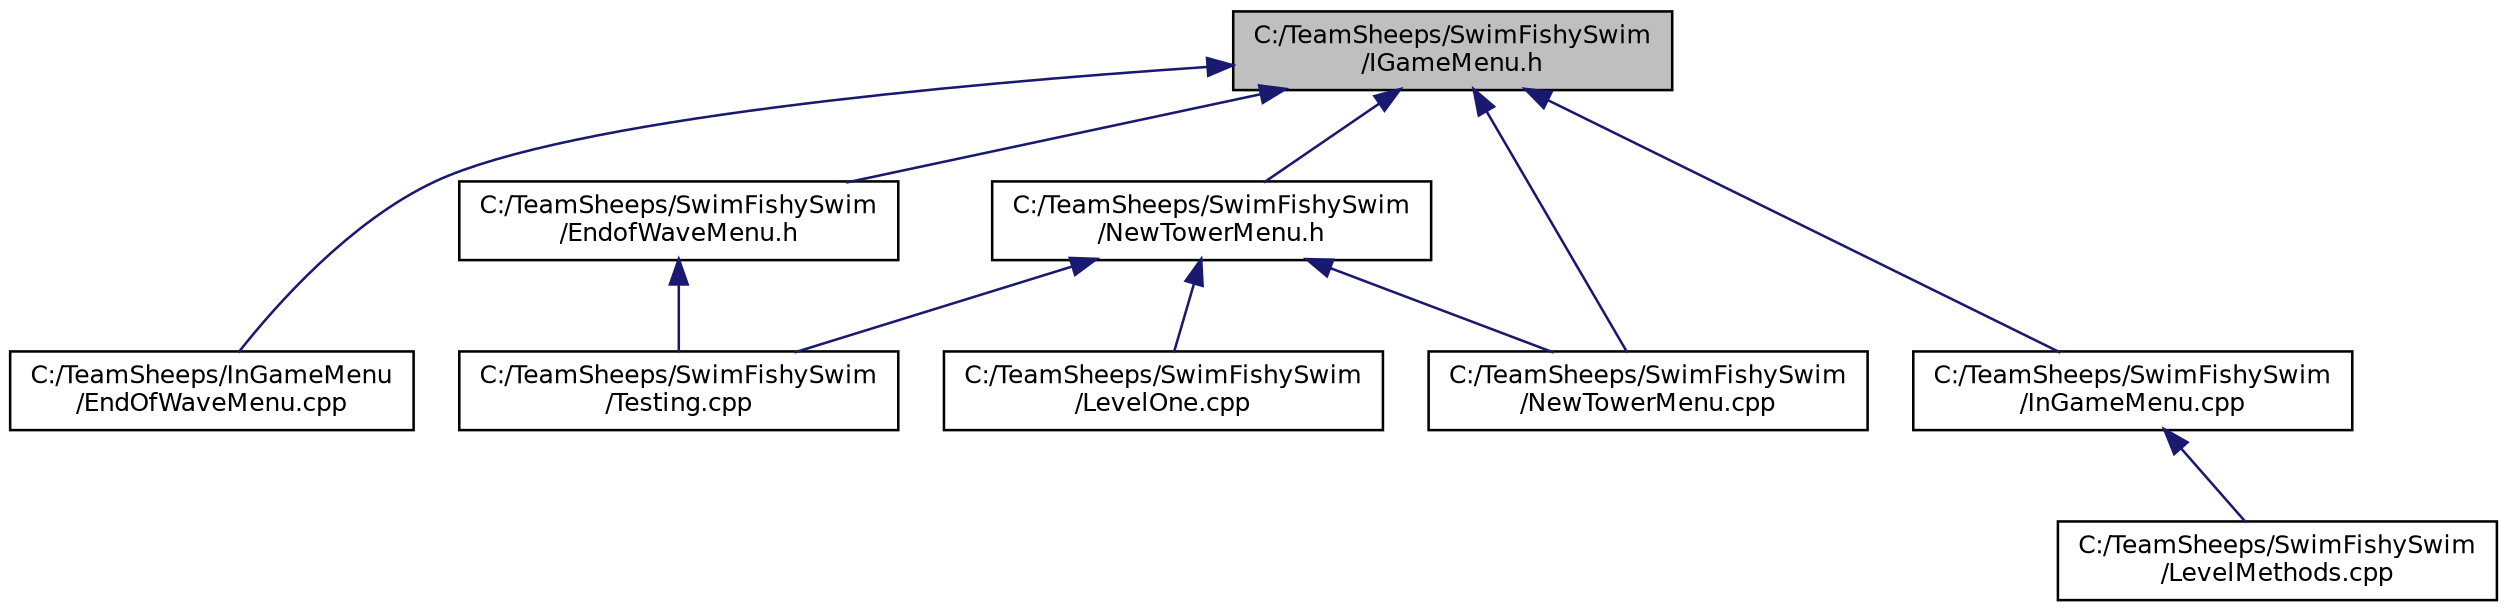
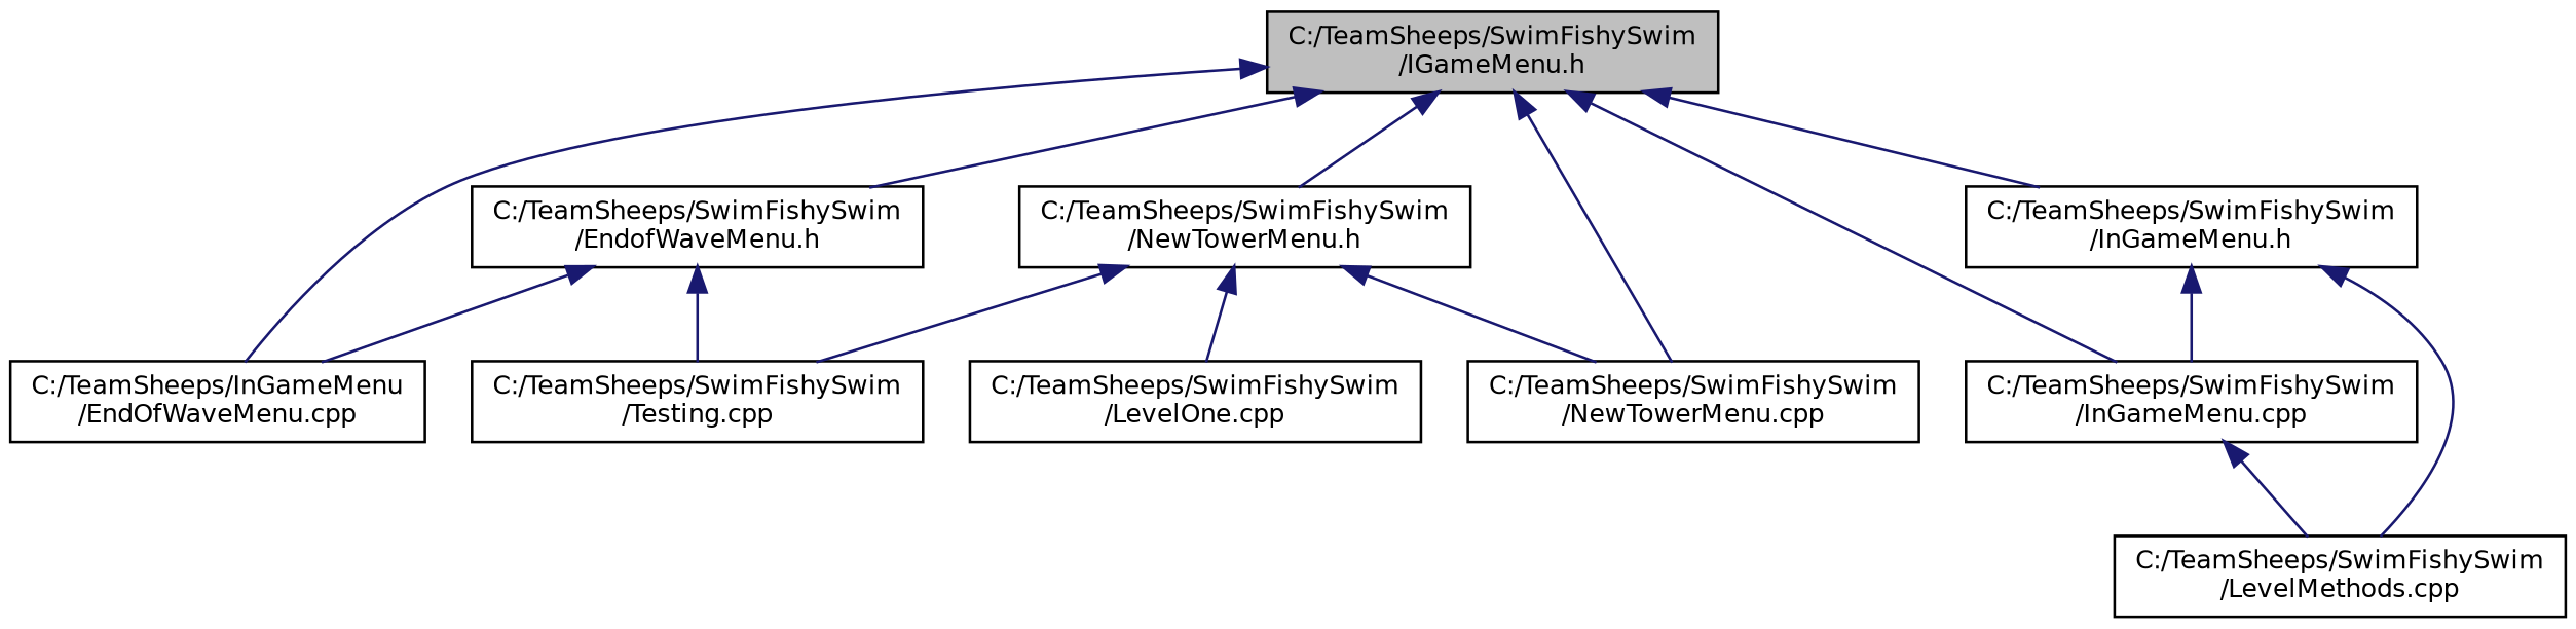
  digraph {
    node [color=black fillcolor=white fontname=Helvetica fontsize=10 shape=record style=filled]
    edge [color=midnightblue dir=back fontname=Helvetica fontsize=10 labelfontname=Helvetica labelfontsize=10 style=solid]
    n1 [fillcolor=grey75 fontcolor=black height=0.2 label="C:/TeamSheeps/SwimFishySwim\l/IGameMenu.h" width=0.4]
    n2 [height=0.2 label="C:/TeamSheeps/InGameMenu\l/EndOfWaveMenu.cpp" width=0.4]
    n3 [height=0.2 label="C:/TeamSheeps/SwimFishySwim\l/EndofWaveMenu.h" width=0.4]
    n4 [height=0.2 label="C:/TeamSheeps/SwimFishySwim\l/InGameMenu.cpp" width=0.4]
+   n5 [height=0.2 label="C:/TeamSheeps/SwimFishySwim\l/InGameMenu.h" width=0.4]
    n6 [height=0.2 label="C:/TeamSheeps/SwimFishySwim\l/NewTowerMenu.cpp" width=0.4]
    n7 [height=0.2 label="C:/TeamSheeps/SwimFishySwim\l/NewTowerMenu.h" width=0.4]
    n8 [height=0.2 label="C:/TeamSheeps/SwimFishySwim\l/Testing.cpp" width=0.4]
    n9 [height=0.2 label="C:/TeamSheeps/SwimFishySwim\l/LevelMethods.cpp" width=0.4]
    n10 [height=0.2 label="C:/TeamSheeps/SwimFishySwim\l/LevelOne.cpp" width=0.4]
    n1 -> n2
    n1 -> n3
    n1 -> n4
+   n1 -> n5
    n1 -> n6
    n1 -> n7
+   n3 -> n2
    n3 -> n8
    n4 -> n9
+   n5 -> n4
+   n5 -> n9
    n7 -> n6
    n7 -> n8
    n7 -> n10
  }
